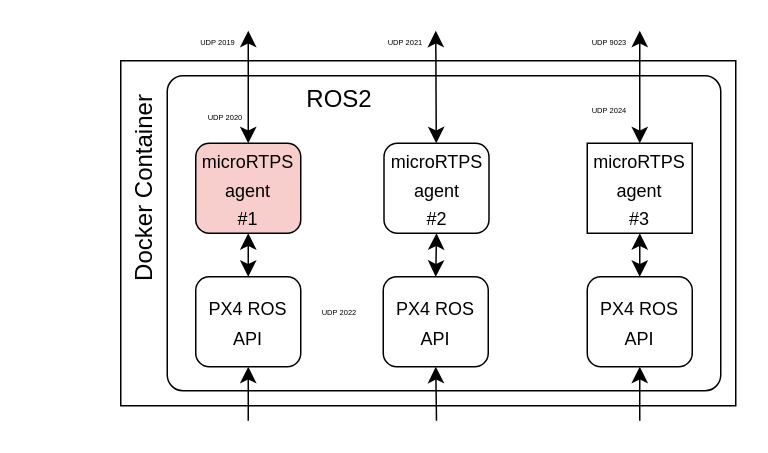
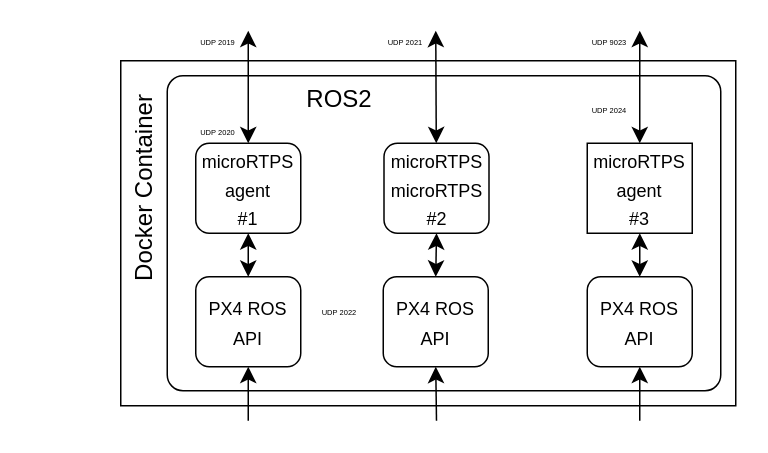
  <mxCell id="0" />
  <mxCell id="1" parent="0" />
  <mxCell id="2" value="" style="rounded=0;whiteSpace=wrap;html=1;fillStyle=auto;fillColor=default;strokeColor=default;" vertex="1" parent="1"><mxGeometry x="80" y="40" width="410" height="230" as="geometry" /></mxCell>
  <mxCell id="3" value="" style="rounded=1;whiteSpace=wrap;html=1;fontSize=16;fillColor=none;arcSize=5;" vertex="1" parent="1"><mxGeometry x="111" y="50" width="369" height="210" as="geometry" /></mxCell>
- <mxCell id="4" value="&lt;font style=&quot;font-size: 12px;&quot;&gt;microRTPS&lt;br style=&quot;border-color: var(--border-color);&quot;&gt;agent&lt;br style=&quot;border-color: var(--border-color);&quot;&gt;#2&lt;/font&gt;" style="rounded=1;whiteSpace=wrap;html=1;fontSize=16;" vertex="1" parent="1"><mxGeometry x="255.5" y="95" width="70" height="60" as="geometry" /></mxCell>
+ <mxCell id="4" value="&lt;font style=&quot;font-size: 12px;&quot;&gt;microRTPS&lt;br style=&quot;border-color: var(--border-color);&quot;&gt;microRTPS&lt;br style=&quot;border-color: var(--border-color);&quot;&gt;#2&lt;/font&gt;" style="rounded=1;whiteSpace=wrap;html=1;fontSize=16;" vertex="1" parent="1"><mxGeometry x="255.5" y="95" width="70" height="60" as="geometry" /></mxCell>
  <mxCell id="5" value="&lt;font style=&quot;font-size: 12px;&quot;&gt;microRTPS&lt;br style=&quot;border-color: var(--border-color);&quot;&gt;agent&lt;br style=&quot;border-color: var(--border-color);&quot;&gt;#3&lt;/font&gt;" style="whiteSpace=wrap;html=1;fontSize=16;rounded=0;" vertex="1" parent="1"><mxGeometry x="391" y="95" width="70" height="60" as="geometry" /></mxCell>
  <mxCell id="6" value="ROS2" style="text;html=1;strokeColor=none;fillColor=none;align=center;verticalAlign=middle;whiteSpace=wrap;rounded=0;fontSize=16;direction=west;rotation=0;" vertex="1" parent="1"><mxGeometry x="195.5" y="50" width="60" height="30" as="geometry" /></mxCell>
  <mxCell id="7" value="Docker Container" style="text;html=1;strokeColor=none;fillColor=none;align=center;verticalAlign=middle;whiteSpace=wrap;rounded=0;fontSize=16;rotation=-90;" vertex="1" parent="1"><mxGeometry x="20" y="110" width="150" height="30" as="geometry" /></mxCell>
  <mxCell id="8" value="" style="endArrow=classic;startArrow=classic;html=1;rounded=0;fontSize=12;startSize=8;endSize=8;curved=1;exitX=0.5;exitY=1;exitDx=0;exitDy=0;" edge="1" parent="1" target="26"><mxGeometry width="50" height="50" relative="1" as="geometry"><mxPoint x="165" y="20" as="sourcePoint" /><mxPoint x="311" y="30" as="targetPoint" /></mxGeometry></mxCell>
  <mxCell id="9" value="" style="endArrow=classic;startArrow=classic;html=1;rounded=0;fontSize=12;startSize=8;endSize=8;curved=1;exitX=0.5;exitY=1;exitDx=0;exitDy=0;" edge="1" parent="1" target="4"><mxGeometry width="50" height="50" relative="1" as="geometry"><mxPoint x="290" y="20" as="sourcePoint" /><mxPoint x="181" y="116" as="targetPoint" /></mxGeometry></mxCell>
  <mxCell id="10" value="" style="endArrow=classic;startArrow=classic;html=1;rounded=0;fontSize=12;startSize=8;endSize=8;curved=1;exitX=0.5;exitY=1;exitDx=0;exitDy=0;" edge="1" parent="1" target="5"><mxGeometry width="50" height="50" relative="1" as="geometry"><mxPoint x="426" y="20" as="sourcePoint" /><mxPoint x="206" y="126" as="targetPoint" /></mxGeometry></mxCell>
- <mxCell id="11" value="UDP&amp;nbsp;2020&lt;span style=&quot;background-color: transparent; color: rgb(255, 255, 255); font-family: source-code-pro, Menlo, Monaco, Consolas, &amp;quot;Courier New&amp;quot;, monospace; font-size: 0.85em; text-align: left;&quot;&gt;&lt;/span&gt;" style="text;html=1;strokeColor=none;fillColor=none;align=center;verticalAlign=middle;whiteSpace=wrap;rounded=0;fontSize=5;" vertex="1" parent="1"><mxGeometry x="135" y="70" width="30" height="15" as="geometry" /></mxCell>
+ <mxCell id="11" value="UDP&amp;nbsp;2020&lt;span style=&quot;background-color: transparent; color: rgb(255, 255, 255); font-family: source-code-pro, Menlo, Monaco, Consolas, &amp;quot;Courier New&amp;quot;, monospace; font-size: 0.85em; text-align: left;&quot;&gt;&lt;/span&gt;" style="text;html=1;strokeColor=none;fillColor=none;align=center;verticalAlign=middle;whiteSpace=wrap;rounded=0;fontSize=5;" vertex="1" parent="1"><mxGeometry x="130" y="80" width="30" height="15" as="geometry" /></mxCell>
  <mxCell id="12" value="UDP&amp;nbsp;2022&lt;span style=&quot;background-color: transparent; color: rgb(255, 255, 255); font-family: source-code-pro, Menlo, Monaco, Consolas, &amp;quot;Courier New&amp;quot;, monospace; font-size: 0.85em; text-align: left;&quot;&gt;&lt;/span&gt;" style="text;html=1;strokeColor=none;fillColor=none;align=center;verticalAlign=middle;whiteSpace=wrap;rounded=0;fontSize=5;" vertex="1" parent="1"><mxGeometry x="210.5" y="200" width="30" height="15" as="geometry" /></mxCell>
  <mxCell id="13" value="UDP&amp;nbsp;2024&lt;span style=&quot;background-color: transparent; color: rgb(255, 255, 255); font-family: source-code-pro, Menlo, Monaco, Consolas, &amp;quot;Courier New&amp;quot;, monospace; font-size: 0.85em; text-align: left;&quot;&gt;&lt;/span&gt;" style="text;html=1;strokeColor=none;fillColor=none;align=center;verticalAlign=middle;whiteSpace=wrap;rounded=0;fontSize=5;" vertex="1" parent="1"><mxGeometry x="391" y="65" width="30" height="15" as="geometry" /></mxCell>
  <mxCell id="14" value="UDP&amp;nbsp;2019&lt;span style=&quot;background-color: transparent; color: rgb(255, 255, 255); font-family: source-code-pro, Menlo, Monaco, Consolas, &amp;quot;Courier New&amp;quot;, monospace; font-size: 0.85em; text-align: left;&quot;&gt;&lt;/span&gt;" style="text;html=1;strokeColor=none;fillColor=none;align=center;verticalAlign=middle;whiteSpace=wrap;rounded=0;fontSize=5;" vertex="1" parent="1"><mxGeometry x="130" y="20" width="30" height="15" as="geometry" /></mxCell>
  <mxCell id="15" value="UDP&amp;nbsp;2021&lt;span style=&quot;background-color: transparent; color: rgb(255, 255, 255); font-family: source-code-pro, Menlo, Monaco, Consolas, &amp;quot;Courier New&amp;quot;, monospace; font-size: 0.85em; text-align: left;&quot;&gt;&lt;/span&gt;" style="text;html=1;strokeColor=none;fillColor=none;align=center;verticalAlign=middle;whiteSpace=wrap;rounded=0;fontSize=5;" vertex="1" parent="1"><mxGeometry x="255" y="20" width="30" height="15" as="geometry" /></mxCell>
  <mxCell id="16" value="UDP&amp;nbsp;9023&lt;span style=&quot;background-color: transparent; color: rgb(255, 255, 255); font-family: source-code-pro, Menlo, Monaco, Consolas, &amp;quot;Courier New&amp;quot;, monospace; font-size: 0.85em; text-align: left;&quot;&gt;&lt;/span&gt;" style="text;html=1;strokeColor=none;fillColor=none;align=center;verticalAlign=middle;whiteSpace=wrap;rounded=0;fontSize=5;" vertex="1" parent="1"><mxGeometry x="391" y="20" width="30" height="15" as="geometry" /></mxCell>
  <mxCell id="17" value="&lt;span style=&quot;font-size: 12px;&quot;&gt;PX4 ROS API&lt;br&gt;&lt;/span&gt;" style="rounded=1;whiteSpace=wrap;html=1;fontSize=16;" vertex="1" parent="1"><mxGeometry x="130" y="184" width="70" height="60" as="geometry" /></mxCell>
  <mxCell id="18" value="&lt;font style=&quot;font-size: 12px;&quot;&gt;PX4 ROS API&lt;/font&gt;&lt;span style=&quot;font-size: 12px;&quot;&gt;&lt;br&gt;&lt;/span&gt;" style="rounded=1;whiteSpace=wrap;html=1;fontSize=16;" vertex="1" parent="1"><mxGeometry x="255" y="184" width="70" height="60" as="geometry" /></mxCell>
  <mxCell id="19" value="&lt;font style=&quot;font-size: 12px;&quot;&gt;PX4 ROS API&lt;/font&gt;&lt;span style=&quot;font-size: 12px;&quot;&gt;&lt;br&gt;&lt;/span&gt;" style="rounded=1;whiteSpace=wrap;html=1;fontSize=16;" vertex="1" parent="1"><mxGeometry x="391" y="184" width="70" height="60" as="geometry" /></mxCell>
  <mxCell id="20" value="" style="endArrow=classic;startArrow=classic;html=1;rounded=0;fontSize=12;startSize=8;endSize=8;curved=1;exitX=0.5;exitY=1;exitDx=0;exitDy=0;entryX=0.5;entryY=0;entryDx=0;entryDy=0;endFill=1;" edge="1" parent="1" source="26" target="17"><mxGeometry width="50" height="50" relative="1" as="geometry"><mxPoint x="164.74" y="146" as="sourcePoint" /><mxPoint x="164.74" y="212" as="targetPoint" /><Array as="points"><mxPoint x="165" y="160" /></Array></mxGeometry></mxCell>
  <mxCell id="21" value="" style="endArrow=classic;startArrow=classic;html=1;rounded=0;fontSize=12;startSize=8;endSize=8;curved=1;entryX=0.5;entryY=1;entryDx=0;entryDy=0;exitX=0.5;exitY=0;exitDx=0;exitDy=0;startFill=1;endFill=1;" edge="1" parent="1" source="18" target="4"><mxGeometry width="50" height="50" relative="1" as="geometry"><mxPoint x="247" y="180" as="sourcePoint" /><mxPoint x="297" y="130" as="targetPoint" /></mxGeometry></mxCell>
  <mxCell id="22" value="" style="endArrow=classic;startArrow=classic;html=1;rounded=0;fontSize=12;startSize=8;endSize=8;curved=1;entryX=0.5;entryY=1;entryDx=0;entryDy=0;exitX=0.5;exitY=0;exitDx=0;exitDy=0;startFill=1;endFill=1;" edge="1" parent="1" source="19" target="5"><mxGeometry width="50" height="50" relative="1" as="geometry"><mxPoint x="262" y="180" as="sourcePoint" /><mxPoint x="312" y="130" as="targetPoint" /></mxGeometry></mxCell>
  <mxCell id="23" value="" style="endArrow=classic;startArrow=none;html=1;rounded=0;fontSize=12;startSize=8;endSize=8;curved=1;entryX=0.5;entryY=1;entryDx=0;entryDy=0;exitX=0.5;exitY=0;exitDx=0;exitDy=0;startFill=0;" edge="1" parent="1" target="17"><mxGeometry width="50" height="50" relative="1" as="geometry"><mxPoint x="165" y="280" as="sourcePoint" /><mxPoint x="141" y="200" as="targetPoint" /></mxGeometry></mxCell>
  <mxCell id="24" value="" style="endArrow=classic;html=1;rounded=0;fontSize=12;startSize=8;endSize=8;curved=1;entryX=0.5;entryY=1;entryDx=0;entryDy=0;" edge="1" parent="1" target="19"><mxGeometry width="50" height="50" relative="1" as="geometry"><mxPoint x="426" y="280" as="sourcePoint" /><mxPoint x="72" y="230" as="targetPoint" /></mxGeometry></mxCell>
  <mxCell id="25" value="" style="endArrow=classic;startArrow=none;html=1;rounded=0;fontSize=12;startSize=8;endSize=8;curved=1;exitX=0.5;exitY=0;exitDx=0;exitDy=0;startFill=0;entryX=0.5;entryY=1;entryDx=0;entryDy=0;" edge="1" parent="1" target="18"><mxGeometry width="50" height="50" relative="1" as="geometry"><mxPoint x="290.5" y="280" as="sourcePoint" /><mxPoint x="181" y="250" as="targetPoint" /></mxGeometry></mxCell>
- <mxCell id="26" value="&lt;font style=&quot;font-size: 12px;&quot;&gt;microRTPS&lt;br&gt;agent&lt;br&gt;#1&lt;/font&gt;" style="rounded=1;whiteSpace=wrap;html=1;fontSize=16;fillColor=#f8cecc;" vertex="1" parent="1"><mxGeometry x="130" y="95" width="70" height="60" as="geometry" /></mxCell>
+ <mxCell id="26" value="&lt;font style=&quot;font-size: 12px;&quot;&gt;microRTPS&lt;br&gt;agent&lt;br&gt;#1&lt;/font&gt;" style="rounded=1;whiteSpace=wrap;html=1;fontSize=16;" vertex="1" parent="1"><mxGeometry x="130" y="95" width="70" height="60" as="geometry" /></mxCell>
